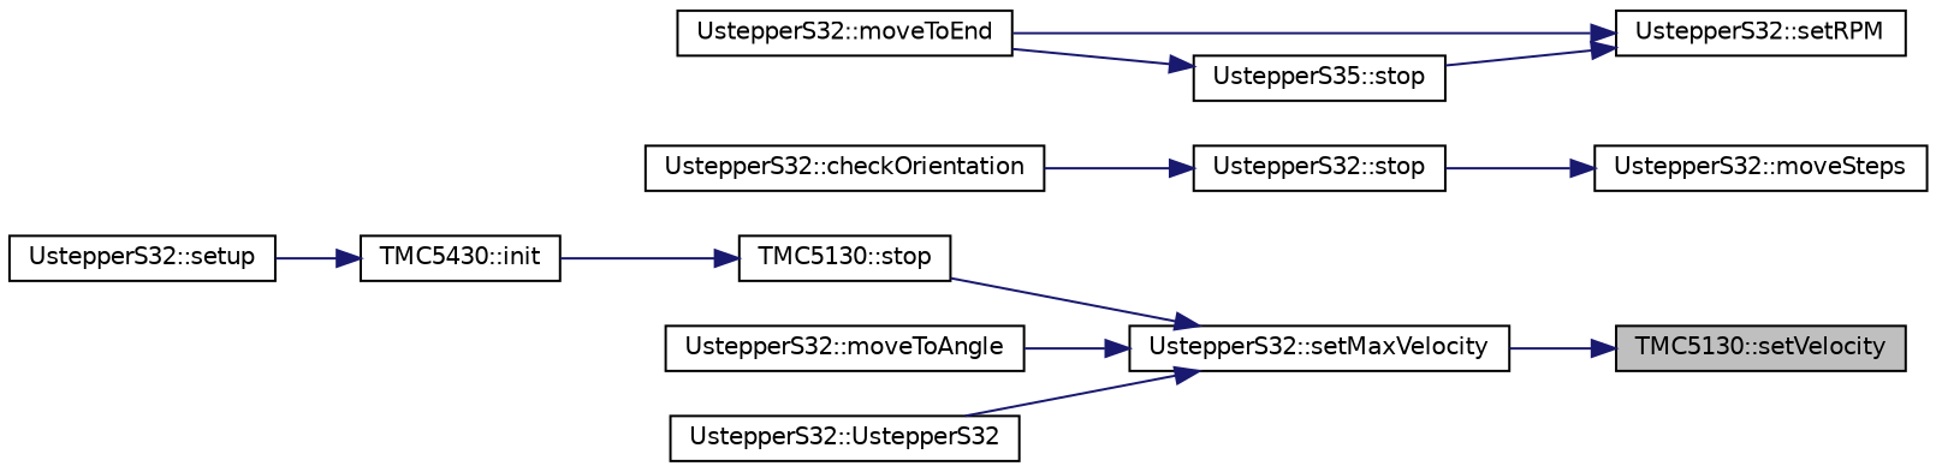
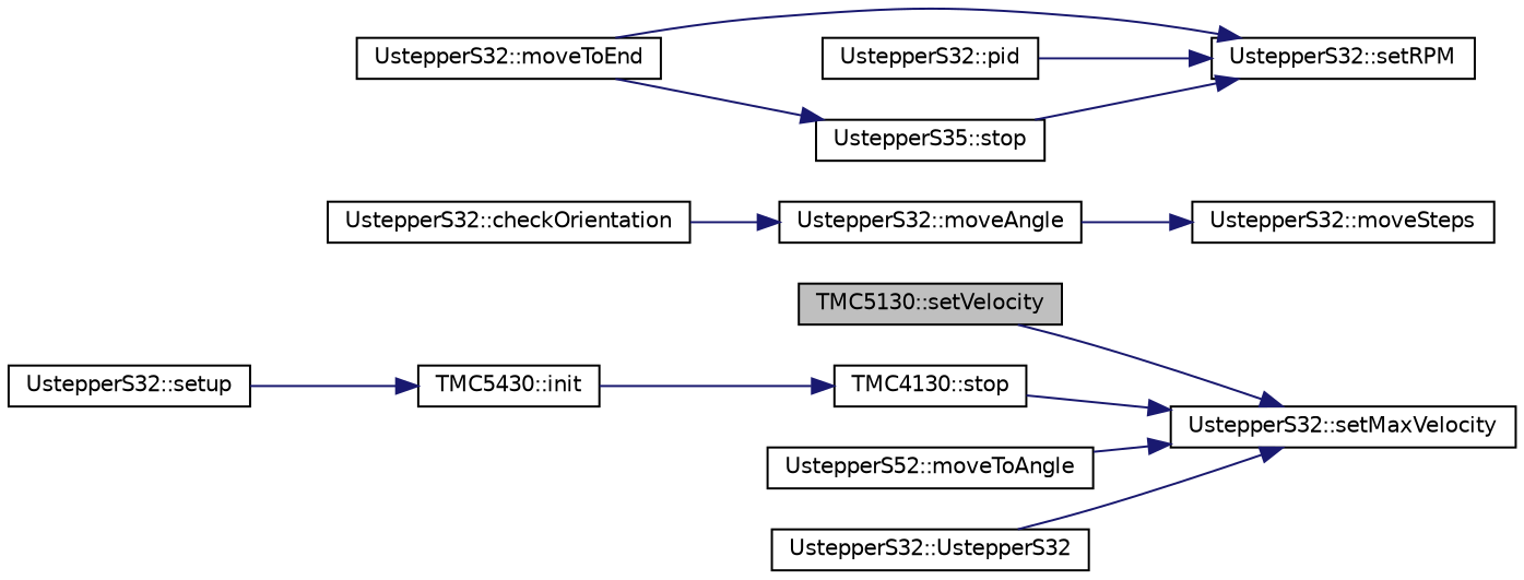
  digraph {
    rankdir=RL
    node [color=black fillcolor=white fontname=Helvetica fontsize=10 shape=record style=filled]
    edge [color=midnightblue dir=back fontname=Helvetica fontsize=10 labelfontname=Helvetica labelfontsize=10 style=solid]
    n1 [fillcolor=grey75 fontcolor=black height=0.2 label="TMC5130::setVelocity" width=0.4]
    n2 [height=0.2 label="UstepperS32::setMaxVelocity" width=0.4]
    n3 [height=0.2 label="UstepperS32::moveSteps" width=0.4]
-   n4 [height=0.2 label="UstepperS32::stop" width=0.4]
-   n5 [height=0.2 label="TMC5130::stop" width=0.4]
-   n6 [height=0.2 label="UstepperS32::moveToAngle" width=0.4]
+   n4 [height=0.2 label="UstepperS32::moveAngle" width=0.4]
+   n5 [height=0.2 label="TMC4130::stop" width=0.4]
+   n6 [height=0.2 label="UstepperS52::moveToAngle" width=0.4]
    n7 [height=0.2 label="UstepperS32::UstepperS32" width=0.4]
    n8 [height=0.2 label="UstepperS32::setRPM" width=0.4]
    n9 [height=0.2 label="UstepperS32::moveToEnd" width=0.4]
+   n10 [height=0.2 label="UstepperS32::pid" width=0.4]
    n11 [height=0.2 label="UstepperS35::stop" width=0.4]
    n12 [height=0.2 label="TMC5430::init" width=0.4]
    n13 [height=0.2 label="UstepperS32::checkOrientation" width=0.4]
    n14 [height=0.2 label="UstepperS32::setup" width=0.4]
-   n1 -> n2
+   n2 -> n1
    n2 -> n5
    n2 -> n6
    n2 -> n7
    n3 -> n4
    n4 -> n13
    n5 -> n12
    n8 -> n9
+   n8 -> n10
    n8 -> n11
    n11 -> n9
    n12 -> n14
  }
